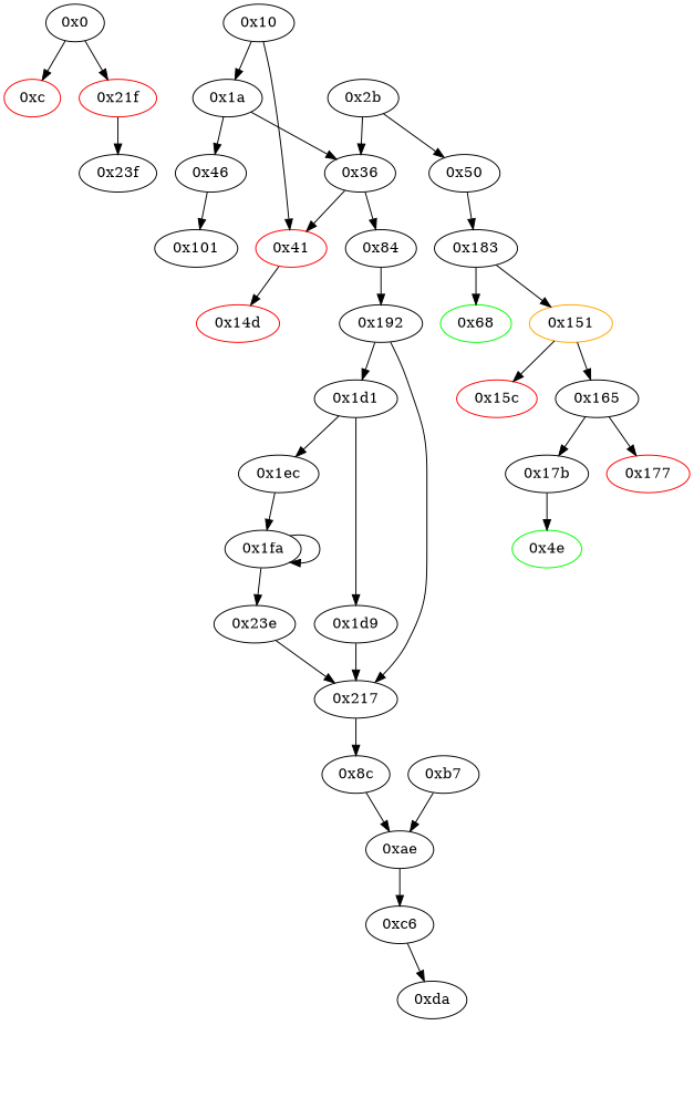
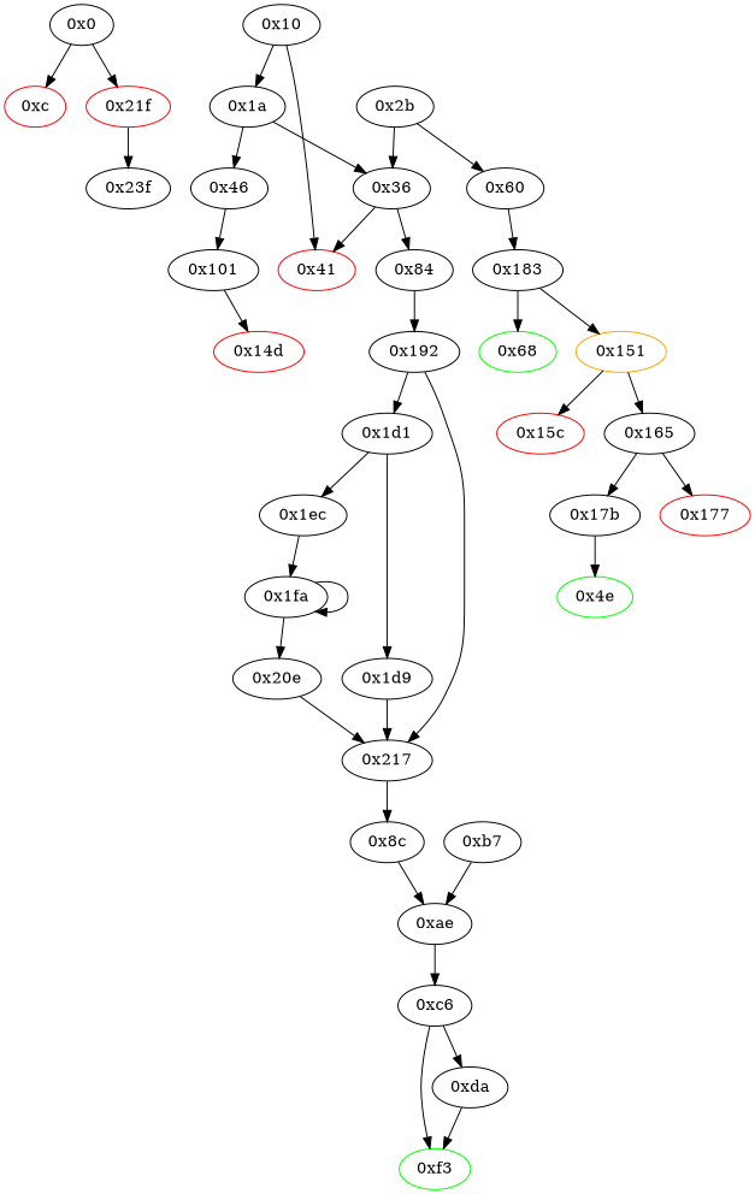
  digraph {
    node [fillcolor=white style=filled]
    "0xc" [color=red]
    "0x0"
    "0x21f" [color=red]
    "0x10"
    "0x1a"
    "0x41" [color=red]
    "0x1ec"
    "0x1fa"
-   "0x20e" [label="0x23e"]
+   "0x20e"
    "0x192"
    "0x1d1"
    "0x217"
    "0x1d9"
    "0x8c"
    "0x15c" [color=red]
    "0x23f"
+   "0xf3" [color=green]
    "0xb7"
    "0xae"
    "0xc6"
    "0x46"
    "0x36"
    "0x2b"
-   "0x60" [label="0x50"]
+   "0x60"
    "0x101"
    "0xda"
    "0x177" [color=red]
    "0x4e" [color=green]
    "0x17b"
    "0x68" [color=green]
    "0x165"
    "0x183"
    "0x84"
    "0x14d" [color=red]
    "0x151" [color=orange]
    "0x0" -> "0xc"
    "0x0" -> "0x21f"
    "0x21f" -> "0x23f"
    "0x10" -> "0x1a"
    "0x10" -> "0x41"
    "0x1a" -> "0x46"
    "0x1a" -> "0x36"
    "0x1ec" -> "0x1fa"
    "0x1fa" -> "0x1fa"
    "0x1fa" -> "0x20e"
    "0x20e" -> "0x217"
    "0x192" -> "0x1d1"
    "0x192" -> "0x217"
    "0x1d1" -> "0x1ec"
    "0x1d1" -> "0x1d9"
    "0x217" -> "0x8c"
    "0x1d9" -> "0x217"
    "0x8c" -> "0xae"
    "0xb7" -> "0xae"
    "0xae" -> "0xc6"
+   "0xc6" -> "0xf3"
    "0xc6" -> "0xda"
    "0x46" -> "0x101"
    "0x36" -> "0x41"
    "0x36" -> "0x84"
    "0x2b" -> "0x36"
    "0x2b" -> "0x60"
    "0x60" -> "0x183"
-   "0x41" -> "0x14d"
+   "0x101" -> "0x14d"
+   "0xda" -> "0xf3"
    "0x17b" -> "0x4e"
    "0x165" -> "0x177"
    "0x165" -> "0x17b"
    "0x183" -> "0x68"
    "0x183" -> "0x151"
    "0x84" -> "0x192"
    "0x151" -> "0x15c"
    "0x151" -> "0x165"
  }
